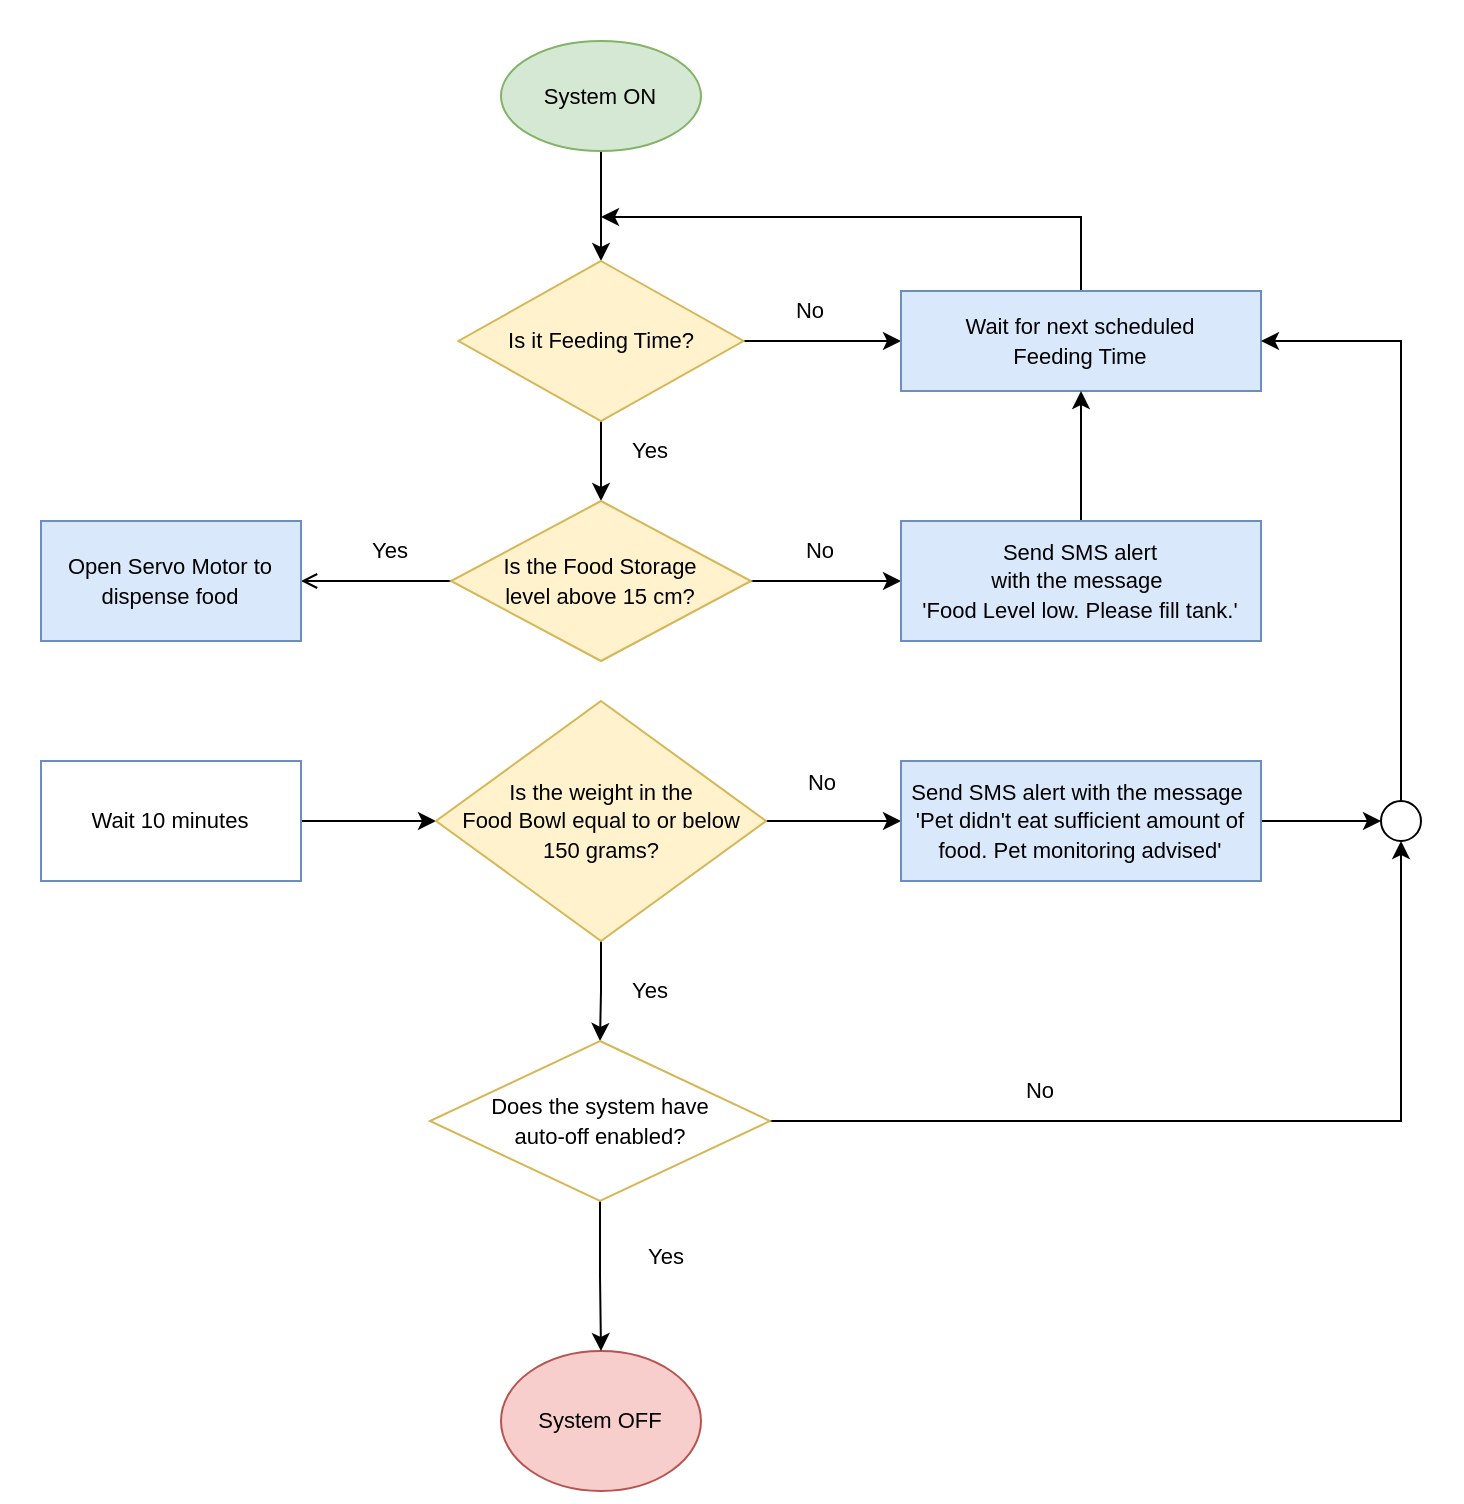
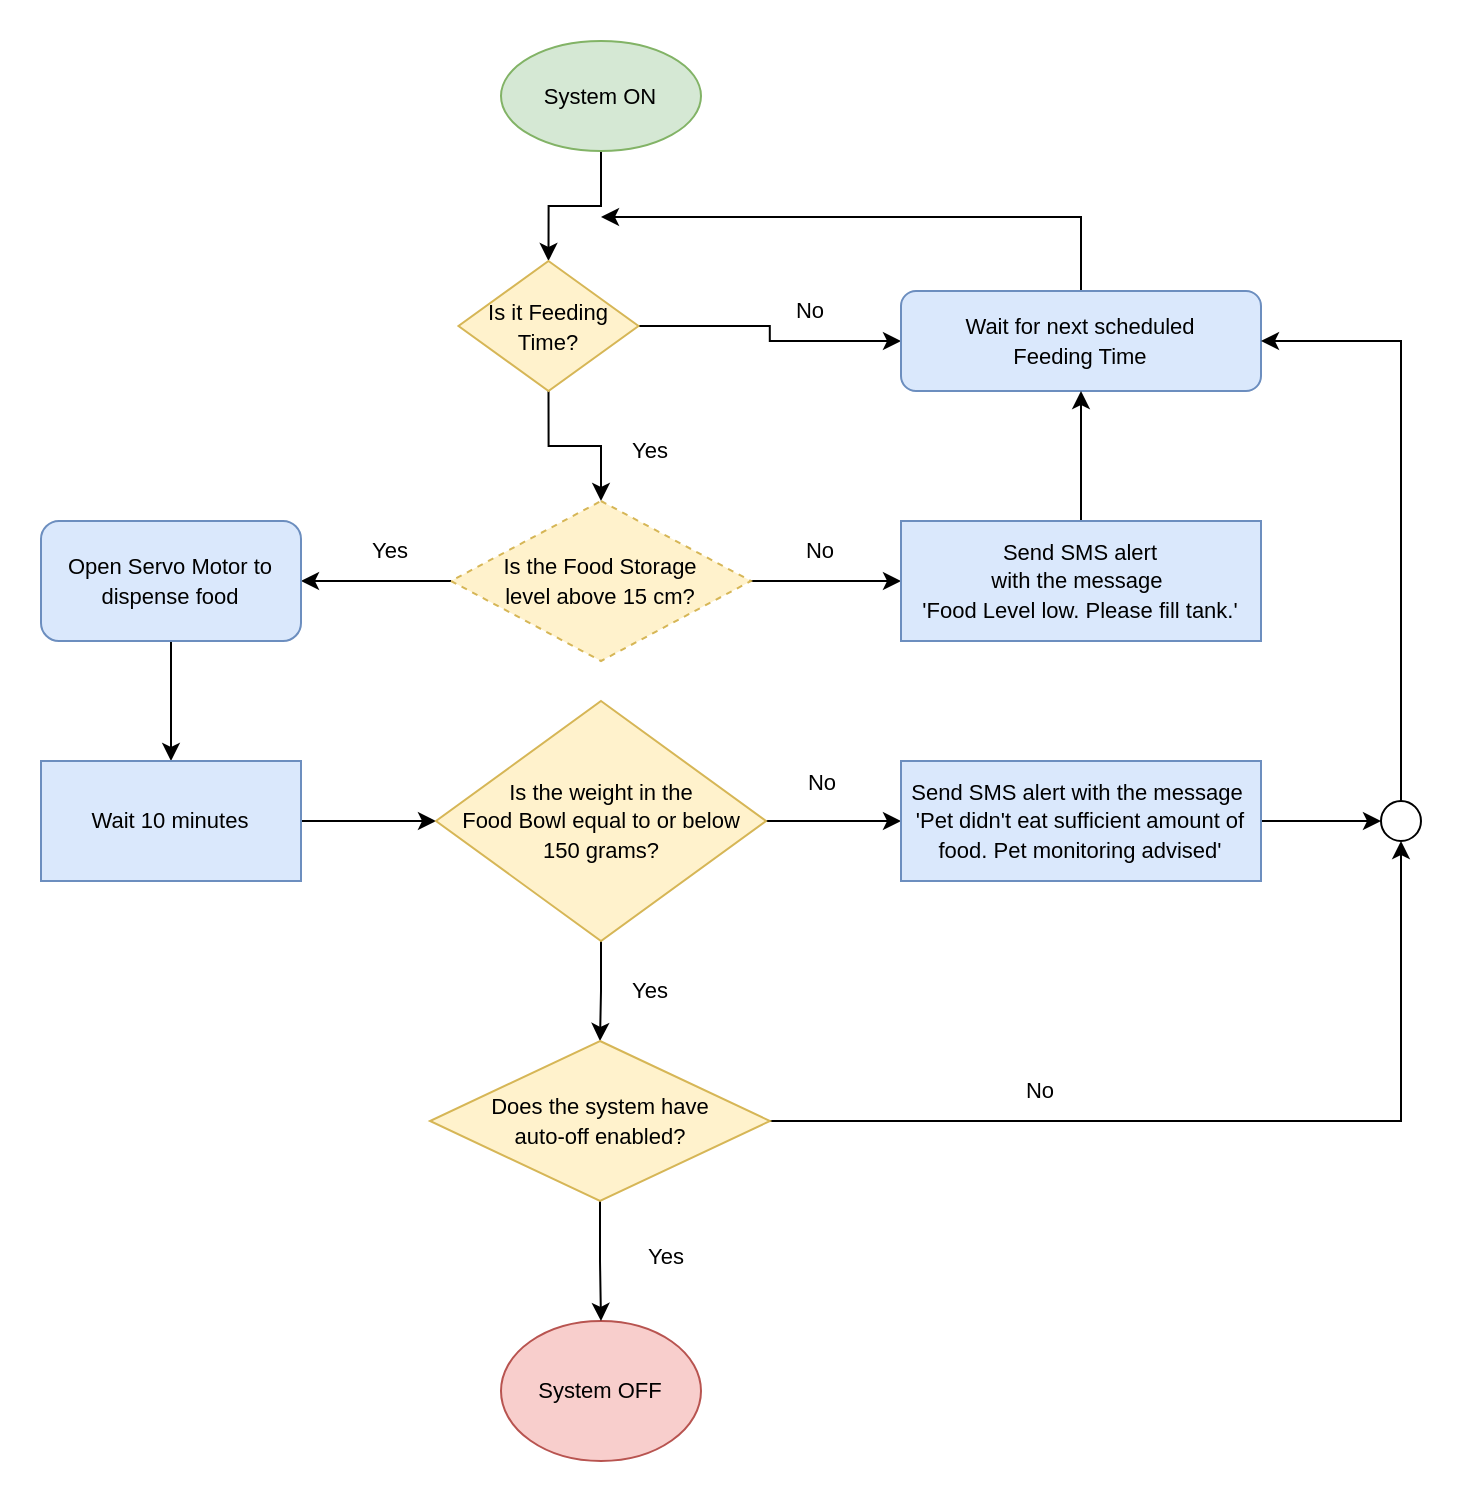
  <mxCell id="0" />
  <mxCell id="1" parent="0" />
  <mxCell id="2" style="edgeStyle=orthogonalEdgeStyle;rounded=0;orthogonalLoop=1;jettySize=auto;html=1;exitX=0.5;exitY=1;exitDx=0;exitDy=0;entryX=0.5;entryY=0;entryDx=0;entryDy=0;" edge="1" parent="1" source="3" target="6"><mxGeometry relative="1" as="geometry" /></mxCell>
  <mxCell id="3" value="&lt;font style=&quot;font-size: 11px;&quot;&gt;System ON&lt;/font&gt;" style="ellipse;whiteSpace=wrap;html=1;fillColor=#d5e8d4;strokeColor=#82b366;" vertex="1" parent="1"><mxGeometry x="250" y="20" width="100" height="55" as="geometry" /></mxCell>
  <mxCell id="4" style="edgeStyle=orthogonalEdgeStyle;rounded=0;orthogonalLoop=1;jettySize=auto;html=1;exitX=0.5;exitY=1;exitDx=0;exitDy=0;entryX=0.5;entryY=0;entryDx=0;entryDy=0;" edge="1" parent="1" source="6" target="12"><mxGeometry relative="1" as="geometry" /></mxCell>
  <mxCell id="5" style="edgeStyle=orthogonalEdgeStyle;rounded=0;orthogonalLoop=1;jettySize=auto;html=1;exitX=1;exitY=0.5;exitDx=0;exitDy=0;" edge="1" parent="1" source="6" target="8"><mxGeometry relative="1" as="geometry" /></mxCell>
- <mxCell id="6" value="&lt;font style=&quot;font-size: 11px;&quot;&gt;Is it Feeding Time?&lt;/font&gt;" style="rhombus;whiteSpace=wrap;html=1;fillColor=#fff2cc;strokeColor=#d6b656;" vertex="1" parent="1"><mxGeometry x="228.75" y="130" width="142.5" height="80" as="geometry" /></mxCell>
+ <mxCell id="6" value="&lt;font style=&quot;font-size: 11px;&quot;&gt;Is it Feeding Time?&lt;/font&gt;" style="rhombus;whiteSpace=wrap;html=1;fillColor=#fff2cc;strokeColor=#d6b656;" vertex="1" parent="1"><mxGeometry x="228.75" y="130" width="90" height="65" as="geometry" /></mxCell>
  <mxCell id="7" style="edgeStyle=orthogonalEdgeStyle;rounded=0;orthogonalLoop=1;jettySize=auto;html=1;exitX=0.5;exitY=0;exitDx=0;exitDy=0;" edge="1" parent="1" source="8"><mxGeometry relative="1" as="geometry"><mxPoint x="300" y="108" as="targetPoint" /><mxPoint x="540" y="143" as="sourcePoint" /><Array as="points"><mxPoint x="540" y="108" /></Array></mxGeometry></mxCell>
- <mxCell id="8" value="&lt;font style=&quot;font-size: 11px;&quot;&gt;Wait for next scheduled&lt;/font&gt;&lt;div&gt;&lt;font style=&quot;font-size: 11px;&quot;&gt;Feeding Time&lt;/font&gt;&lt;/div&gt;" style="rounded=0;whiteSpace=wrap;html=1;fillColor=#dae8fc;strokeColor=#6c8ebf;" vertex="1" parent="1"><mxGeometry x="450" y="145" width="180" height="50" as="geometry" /></mxCell>
+ <mxCell id="8" value="&lt;font style=&quot;font-size: 11px;&quot;&gt;Wait for next scheduled&lt;/font&gt;&lt;div&gt;&lt;font style=&quot;font-size: 11px;&quot;&gt;Feeding Time&lt;/font&gt;&lt;/div&gt;" style="whiteSpace=wrap;html=1;fillColor=#dae8fc;strokeColor=#6c8ebf;rounded=1;" vertex="1" parent="1"><mxGeometry x="450" y="145" width="180" height="50" as="geometry" /></mxCell>
  <mxCell id="9" value="&lt;font style=&quot;font-size: 11px;&quot;&gt;No&lt;/font&gt;" style="text;html=1;align=center;verticalAlign=middle;whiteSpace=wrap;rounded=0;" vertex="1" parent="1"><mxGeometry x="375" y="140" width="60" height="30" as="geometry" /></mxCell>
  <mxCell id="10" style="edgeStyle=orthogonalEdgeStyle;rounded=0;orthogonalLoop=1;jettySize=auto;html=1;exitX=1;exitY=0.5;exitDx=0;exitDy=0;" edge="1" parent="1" source="12"><mxGeometry relative="1" as="geometry"><mxPoint x="450" y="290" as="targetPoint" /></mxGeometry></mxCell>
- <mxCell id="11" style="edgeStyle=orthogonalEdgeStyle;rounded=0;orthogonalLoop=1;jettySize=auto;html=1;exitX=0;exitY=0.5;exitDx=0;exitDy=0;entryX=1;entryY=0.5;entryDx=0;entryDy=0;endArrow=open;" edge="1" parent="1" source="12" target="18"><mxGeometry relative="1" as="geometry" /></mxCell>
- <mxCell id="12" value="&lt;font style=&quot;font-size: 11px;&quot;&gt;Is the Food Storage&lt;/font&gt;&lt;div&gt;&lt;font style=&quot;font-size: 11px;&quot;&gt;level above 15 cm?&lt;/font&gt;&lt;/div&gt;" style="rhombus;whiteSpace=wrap;html=1;fillColor=#fff2cc;strokeColor=#d6b656;" vertex="1" parent="1"><mxGeometry x="225" y="250" width="150" height="80" as="geometry" /></mxCell>
+ <mxCell id="11" style="edgeStyle=orthogonalEdgeStyle;rounded=0;orthogonalLoop=1;jettySize=auto;html=1;exitX=0;exitY=0.5;exitDx=0;exitDy=0;entryX=1;entryY=0.5;entryDx=0;entryDy=0;" edge="1" parent="1" source="12" target="18"><mxGeometry relative="1" as="geometry" /></mxCell>
+ <mxCell id="12" value="&lt;font style=&quot;font-size: 11px;&quot;&gt;Is the Food Storage&lt;/font&gt;&lt;div&gt;&lt;font style=&quot;font-size: 11px;&quot;&gt;level above 15 cm?&lt;/font&gt;&lt;/div&gt;" style="rhombus;whiteSpace=wrap;html=1;fillColor=#fff2cc;strokeColor=#d6b656;dashed=1;" vertex="1" parent="1"><mxGeometry x="225" y="250" width="150" height="80" as="geometry" /></mxCell>
  <mxCell id="13" value="&lt;font style=&quot;font-size: 11px;&quot;&gt;Yes&lt;/font&gt;" style="text;html=1;align=center;verticalAlign=middle;whiteSpace=wrap;rounded=0;" vertex="1" parent="1"><mxGeometry x="295" y="210" width="60" height="30" as="geometry" /></mxCell>
  <mxCell id="14" style="edgeStyle=orthogonalEdgeStyle;rounded=0;orthogonalLoop=1;jettySize=auto;html=1;exitX=0.5;exitY=0;exitDx=0;exitDy=0;entryX=0.5;entryY=1;entryDx=0;entryDy=0;" edge="1" parent="1" source="15" target="8"><mxGeometry relative="1" as="geometry" /></mxCell>
  <mxCell id="15" value="&lt;font style=&quot;font-size: 11px;&quot;&gt;Send SMS alert&lt;/font&gt;&lt;div&gt;&lt;font style=&quot;font-size: 11px;&quot;&gt;with the message&amp;nbsp;&lt;/font&gt;&lt;/div&gt;&lt;div&gt;&lt;font style=&quot;font-size: 11px;&quot;&gt;'Food Level low. Please fill tank.'&lt;/font&gt;&lt;/div&gt;" style="rounded=0;whiteSpace=wrap;html=1;fillColor=#dae8fc;strokeColor=#6c8ebf;" vertex="1" parent="1"><mxGeometry x="450" y="260" width="180" height="60" as="geometry" /></mxCell>
  <mxCell id="16" value="&lt;span style=&quot;font-size: 11px;&quot;&gt;No&lt;/span&gt;" style="text;html=1;align=center;verticalAlign=middle;whiteSpace=wrap;rounded=0;" vertex="1" parent="1"><mxGeometry x="380" y="260" width="60" height="30" as="geometry" /></mxCell>
- <mxCell id="18" value="&lt;font style=&quot;font-size: 11px;&quot;&gt;Open Servo Motor to dispense food&lt;/font&gt;" style="rounded=0;whiteSpace=wrap;html=1;fillColor=#dae8fc;strokeColor=#6c8ebf;" vertex="1" parent="1"><mxGeometry x="20" y="260" width="130" height="60" as="geometry" /></mxCell>
+ <mxCell id="17" style="edgeStyle=orthogonalEdgeStyle;rounded=0;orthogonalLoop=1;jettySize=auto;html=1;exitX=0.5;exitY=1;exitDx=0;exitDy=0;entryX=0.5;entryY=0;entryDx=0;entryDy=0;" edge="1" parent="1" source="18" target="21"><mxGeometry relative="1" as="geometry"><mxPoint x="85" y="360" as="targetPoint" /></mxGeometry></mxCell>
+ <mxCell id="18" value="&lt;font style=&quot;font-size: 11px;&quot;&gt;Open Servo Motor to dispense food&lt;/font&gt;" style="whiteSpace=wrap;html=1;fillColor=#dae8fc;strokeColor=#6c8ebf;rounded=1;" vertex="1" parent="1"><mxGeometry x="20" y="260" width="130" height="60" as="geometry" /></mxCell>
  <mxCell id="19" value="&lt;font style=&quot;font-size: 11px;&quot;&gt;Yes&lt;/font&gt;" style="text;html=1;align=center;verticalAlign=middle;whiteSpace=wrap;rounded=0;" vertex="1" parent="1"><mxGeometry x="165" y="260" width="60" height="30" as="geometry" /></mxCell>
  <mxCell id="20" style="edgeStyle=orthogonalEdgeStyle;rounded=0;orthogonalLoop=1;jettySize=auto;html=1;entryX=0;entryY=0.5;entryDx=0;entryDy=0;" edge="1" parent="1" source="21" target="24"><mxGeometry relative="1" as="geometry" /></mxCell>
- <mxCell id="21" value="&lt;font style=&quot;font-size: 11px;&quot;&gt;Wait 10 minutes&lt;/font&gt;" style="rounded=0;whiteSpace=wrap;html=1;fillColor=#ffffff;strokeColor=#6c8ebf;" vertex="1" parent="1"><mxGeometry x="20" y="380" width="130" height="60" as="geometry" /></mxCell>
+ <mxCell id="21" value="&lt;font style=&quot;font-size: 11px;&quot;&gt;Wait 10 minutes&lt;/font&gt;" style="rounded=0;whiteSpace=wrap;html=1;fillColor=#dae8fc;strokeColor=#6c8ebf;" vertex="1" parent="1"><mxGeometry x="20" y="380" width="130" height="60" as="geometry" /></mxCell>
  <mxCell id="22" style="edgeStyle=orthogonalEdgeStyle;rounded=0;orthogonalLoop=1;jettySize=auto;html=1;exitX=1;exitY=0.5;exitDx=0;exitDy=0;" edge="1" parent="1" source="24" target="26"><mxGeometry relative="1" as="geometry" /></mxCell>
  <mxCell id="23" style="edgeStyle=orthogonalEdgeStyle;rounded=0;orthogonalLoop=1;jettySize=auto;html=1;exitX=0.5;exitY=1;exitDx=0;exitDy=0;entryX=0.5;entryY=0;entryDx=0;entryDy=0;" edge="1" parent="1" source="24" target="32"><mxGeometry relative="1" as="geometry" /></mxCell>
  <mxCell id="24" value="&lt;span style=&quot;font-size: 11px;&quot;&gt;Is the weight in the&lt;/span&gt;&lt;div&gt;&lt;span style=&quot;font-size: 11px;&quot;&gt;Food Bowl equal to or below&lt;/span&gt;&lt;/div&gt;&lt;div&gt;&lt;span style=&quot;font-size: 11px;&quot;&gt;150 grams?&lt;/span&gt;&lt;/div&gt;" style="rhombus;whiteSpace=wrap;html=1;fillColor=#fff2cc;strokeColor=#d6b656;" vertex="1" parent="1"><mxGeometry x="217.5" y="350" width="165" height="120" as="geometry" /></mxCell>
  <mxCell id="25" style="edgeStyle=orthogonalEdgeStyle;rounded=0;orthogonalLoop=1;jettySize=auto;html=1;exitX=1;exitY=0.5;exitDx=0;exitDy=0;entryX=0;entryY=0.5;entryDx=0;entryDy=0;" edge="1" parent="1" source="26" target="35"><mxGeometry relative="1" as="geometry" /></mxCell>
  <mxCell id="26" value="&lt;font style=&quot;font-size: 11px;&quot;&gt;Send SMS alert&amp;nbsp;&lt;/font&gt;&lt;span style=&quot;font-size: 11px; background-color: transparent; color: light-dark(rgb(0, 0, 0), rgb(255, 255, 255));&quot;&gt;with the message&amp;nbsp;&lt;/span&gt;&lt;div&gt;&lt;font style=&quot;font-size: 11px;&quot;&gt;'Pet didn't eat sufficient amount of food. Pet monitoring advised'&lt;/font&gt;&lt;/div&gt;" style="rounded=0;whiteSpace=wrap;html=1;fillColor=#dae8fc;strokeColor=#6c8ebf;" vertex="1" parent="1"><mxGeometry x="450" y="380" width="180" height="60" as="geometry" /></mxCell>
  <mxCell id="27" value="&lt;span style=&quot;font-size: 11px;&quot;&gt;No&lt;/span&gt;" style="text;html=1;align=center;verticalAlign=middle;whiteSpace=wrap;rounded=0;" vertex="1" parent="1"><mxGeometry x="380.5" y="376" width="60" height="30" as="geometry" /></mxCell>
- <mxCell id="28" value="&lt;font style=&quot;font-size: 11px;&quot;&gt;System OFF&lt;/font&gt;" style="ellipse;whiteSpace=wrap;html=1;fillColor=#f8cecc;strokeColor=#b85450;" vertex="1" parent="1"><mxGeometry x="250" y="675" width="100" height="70" as="geometry" /></mxCell>
+ <mxCell id="28" value="&lt;font style=&quot;font-size: 11px;&quot;&gt;System OFF&lt;/font&gt;" style="ellipse;whiteSpace=wrap;html=1;fillColor=#f8cecc;strokeColor=#b85450;" vertex="1" parent="1"><mxGeometry x="250" y="660" width="100" height="70" as="geometry" /></mxCell>
  <mxCell id="29" value="&lt;span style=&quot;font-size: 11px;&quot;&gt;Yes&lt;/span&gt;" style="text;html=1;align=center;verticalAlign=middle;whiteSpace=wrap;rounded=0;" vertex="1" parent="1"><mxGeometry x="295" y="480" width="60" height="30" as="geometry" /></mxCell>
  <mxCell id="30" style="edgeStyle=orthogonalEdgeStyle;rounded=0;orthogonalLoop=1;jettySize=auto;html=1;exitX=0.5;exitY=1;exitDx=0;exitDy=0;entryX=0.5;entryY=0;entryDx=0;entryDy=0;" edge="1" parent="1" source="32" target="28"><mxGeometry relative="1" as="geometry" /></mxCell>
  <mxCell id="31" style="edgeStyle=orthogonalEdgeStyle;rounded=0;orthogonalLoop=1;jettySize=auto;html=1;exitX=1;exitY=0.5;exitDx=0;exitDy=0;entryX=0.5;entryY=1;entryDx=0;entryDy=0;" edge="1" parent="1" source="32" target="35"><mxGeometry relative="1" as="geometry"><mxPoint x="710" y="560" as="targetPoint" /></mxGeometry></mxCell>
- <mxCell id="32" value="&lt;span style=&quot;font-size: 11px;&quot;&gt;Does the system have&lt;/span&gt;&lt;div&gt;&lt;span style=&quot;font-size: 11px;&quot;&gt;auto-off enabled?&lt;/span&gt;&lt;/div&gt;" style="rhombus;whiteSpace=wrap;html=1;fillColor=#ffffff;strokeColor=#d6b656;" vertex="1" parent="1"><mxGeometry x="214.5" y="520" width="170" height="80" as="geometry" /></mxCell>
+ <mxCell id="32" value="&lt;span style=&quot;font-size: 11px;&quot;&gt;Does the system have&lt;/span&gt;&lt;div&gt;&lt;span style=&quot;font-size: 11px;&quot;&gt;auto-off enabled?&lt;/span&gt;&lt;/div&gt;" style="rhombus;whiteSpace=wrap;html=1;fillColor=#fff2cc;strokeColor=#d6b656;" vertex="1" parent="1"><mxGeometry x="214.5" y="520" width="170" height="80" as="geometry" /></mxCell>
  <mxCell id="33" value="&lt;span style=&quot;font-size: 11px;&quot;&gt;Yes&lt;/span&gt;" style="text;html=1;align=center;verticalAlign=middle;whiteSpace=wrap;rounded=0;" vertex="1" parent="1"><mxGeometry x="303" y="613" width="60" height="30" as="geometry" /></mxCell>
  <mxCell id="34" style="edgeStyle=orthogonalEdgeStyle;rounded=0;orthogonalLoop=1;jettySize=auto;html=1;exitX=0.5;exitY=0;exitDx=0;exitDy=0;entryX=1;entryY=0.5;entryDx=0;entryDy=0;" edge="1" parent="1" source="35" target="8"><mxGeometry relative="1" as="geometry" /></mxCell>
  <mxCell id="35" value="" style="ellipse;whiteSpace=wrap;html=1;aspect=fixed;" vertex="1" parent="1"><mxGeometry x="690" y="400" width="20" height="20" as="geometry" /></mxCell>
  <mxCell id="36" value="&lt;span style=&quot;font-size: 11px;&quot;&gt;No&lt;/span&gt;" style="text;html=1;align=center;verticalAlign=middle;whiteSpace=wrap;rounded=0;" vertex="1" parent="1"><mxGeometry x="490" y="530" width="60" height="30" as="geometry" /></mxCell>
